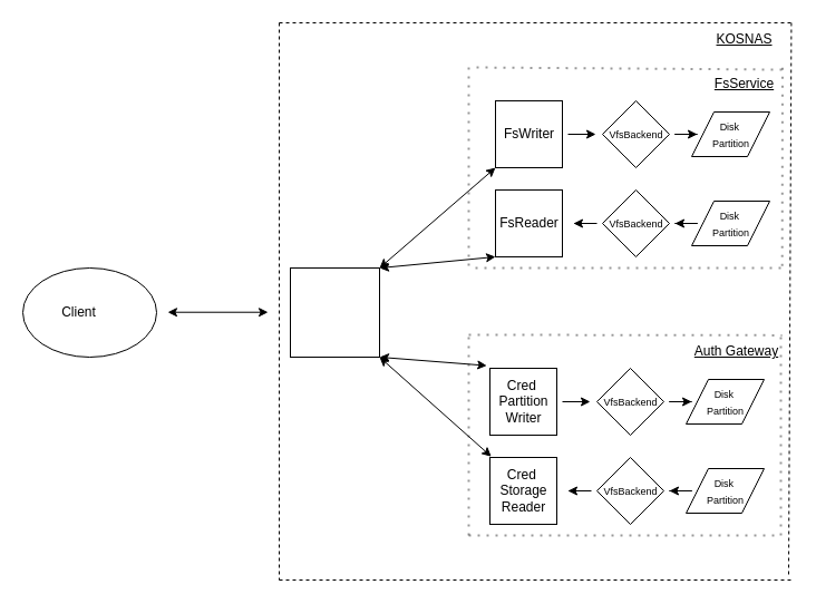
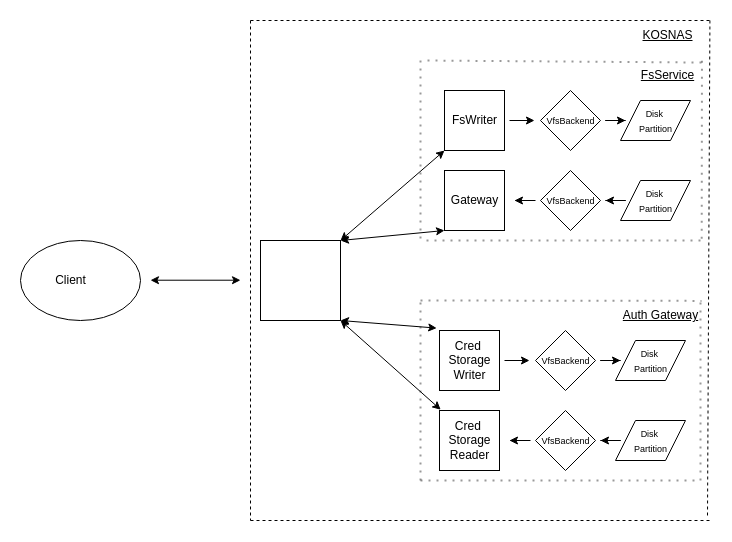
  <mxCell id="0" />
  <mxCell id="1" parent="0" />
  <mxCell id="2" value="" style="whiteSpace=wrap;html=1;aspect=fixed;" parent="1" vertex="1"><mxGeometry x="260" y="240" width="80" height="80" as="geometry" /></mxCell>
  <mxCell id="3" value="" style="endArrow=classic;startArrow=classic;html=1;rounded=0;" parent="1" edge="1"><mxGeometry width="50" height="50" relative="1" as="geometry"><mxPoint x="150" y="279.71" as="sourcePoint" /><mxPoint x="240" y="279.71" as="targetPoint" /></mxGeometry></mxCell>
  <mxCell id="4" value="" style="endArrow=none;dashed=1;html=1;rounded=0;" parent="1" edge="1"><mxGeometry width="50" height="50" relative="1" as="geometry"><mxPoint x="250" y="20" as="sourcePoint" /><mxPoint x="250" y="520" as="targetPoint" /></mxGeometry></mxCell>
  <mxCell id="5" value="" style="ellipse;whiteSpace=wrap;html=1;" parent="1" vertex="1"><mxGeometry y="240" width="120" height="80" as="geometry" x="20" /></mxCell>
  <mxCell id="6" value="Client" style="text;html=1;align=center;verticalAlign=middle;resizable=0;points=[];autosize=1;strokeColor=none;fillColor=none;" parent="1" vertex="1"><mxGeometry x="45" y="265" width="50" height="30" as="geometry" /></mxCell>
  <mxCell id="7" value="" style="whiteSpace=wrap;html=1;aspect=fixed;" parent="1" vertex="1"><mxGeometry x="444" y="90" width="60" height="60" as="geometry" /></mxCell>
  <mxCell id="8" value="" style="whiteSpace=wrap;html=1;aspect=fixed;" parent="1" vertex="1"><mxGeometry x="444" y="170" width="60" height="60" as="geometry" /></mxCell>
  <mxCell id="9" value="" style="rhombus;whiteSpace=wrap;html=1;" parent="1" vertex="1"><mxGeometry x="540" y="90" width="60" height="60" as="geometry" /></mxCell>
  <mxCell id="10" value="" style="rhombus;whiteSpace=wrap;html=1;" parent="1" vertex="1"><mxGeometry x="540" y="170" width="60" height="60" as="geometry" /></mxCell>
  <mxCell id="11" value="" style="shape=parallelogram;perimeter=parallelogramPerimeter;whiteSpace=wrap;html=1;fixedSize=1;" parent="1" vertex="1"><mxGeometry x="620" y="100" width="70" height="40" as="geometry" /></mxCell>
  <mxCell id="12" value="" style="shape=parallelogram;perimeter=parallelogramPerimeter;whiteSpace=wrap;html=1;fixedSize=1;" parent="1" vertex="1"><mxGeometry x="620" y="180" width="70" height="40" as="geometry" /></mxCell>
  <mxCell id="13" value="" style="edgeStyle=orthogonalEdgeStyle;rounded=0;orthogonalLoop=1;jettySize=auto;html=1;" parent="1" edge="1"><mxGeometry relative="1" as="geometry"><mxPoint x="534" y="120" as="targetPoint" /><mxPoint x="509" y="120" as="sourcePoint" /></mxGeometry></mxCell>
- <mxCell id="14" value="FsReader" style="text;html=1;align=center;verticalAlign=middle;resizable=0;points=[];autosize=1;strokeColor=none;fillColor=none;" parent="1" vertex="1"><mxGeometry x="434" y="185" width="80" height="30" as="geometry" /></mxCell>
+ <mxCell id="14" value="Gateway" style="text;html=1;align=center;verticalAlign=middle;resizable=0;points=[];autosize=1;strokeColor=none;fillColor=none;" parent="1" vertex="1"><mxGeometry x="434" y="185" width="80" height="30" as="geometry" /></mxCell>
  <mxCell id="15" value="" style="endArrow=none;dashed=1;html=1;dashPattern=1 3;strokeWidth=2;rounded=0;opacity=40;" parent="1" edge="1"><mxGeometry width="50" height="50" relative="1" as="geometry"><mxPoint x="420" y="60" as="sourcePoint" /><mxPoint x="420" y="240" as="targetPoint" /></mxGeometry></mxCell>
  <mxCell id="16" value="" style="endArrow=none;dashed=1;html=1;dashPattern=1 3;strokeWidth=2;rounded=0;opacity=40;exitX=0.891;exitY=0.01;exitDx=0;exitDy=0;exitPerimeter=0;" parent="1" edge="1"><mxGeometry width="50" height="50" relative="1" as="geometry"><mxPoint x="701.48" y="60.3" as="sourcePoint" /><mxPoint x="701.2" y="240" as="targetPoint" /></mxGeometry></mxCell>
  <mxCell id="17" value="" style="endArrow=none;dashed=1;html=1;dashPattern=1 3;strokeWidth=2;rounded=0;opacity=40;" parent="1" edge="1"><mxGeometry width="50" height="50" relative="1" as="geometry"><mxPoint x="700" y="240" as="sourcePoint" /><mxPoint x="420" y="240" as="targetPoint" /></mxGeometry></mxCell>
  <mxCell id="18" value="" style="endArrow=none;dashed=1;html=1;dashPattern=1 3;strokeWidth=2;rounded=0;opacity=40;exitX=0.925;exitY=0.067;exitDx=0;exitDy=0;exitPerimeter=0;" parent="1" edge="1" source="19"><mxGeometry width="50" height="50" relative="1" as="geometry"><mxPoint x="782" y="60" as="sourcePoint" /><mxPoint x="422" y="60" as="targetPoint" /></mxGeometry></mxCell>
  <mxCell id="19" value="FsService" style="text;html=1;align=center;verticalAlign=middle;resizable=0;points=[];autosize=1;strokeColor=none;fillColor=none;fontStyle=4" parent="1" vertex="1"><mxGeometry x="627" y="60" width="80" height="30" as="geometry" /></mxCell>
  <mxCell id="20" value="" style="edgeStyle=orthogonalEdgeStyle;rounded=0;orthogonalLoop=1;jettySize=auto;html=1;" parent="1" source="21" target="24" edge="1"><mxGeometry relative="1" as="geometry" /></mxCell>
  <mxCell id="21" value="&lt;font style=&quot;font-size: 9px;&quot;&gt;VfsBackend&lt;/font&gt;" style="text;html=1;align=center;verticalAlign=middle;resizable=0;points=[];autosize=1;strokeColor=none;fillColor=none;" parent="1" vertex="1"><mxGeometry x="535" y="105" width="70" height="30" as="geometry" /></mxCell>
  <mxCell id="22" value="" style="edgeStyle=orthogonalEdgeStyle;rounded=0;orthogonalLoop=1;jettySize=auto;html=1;" parent="1" source="23" edge="1"><mxGeometry relative="1" as="geometry"><mxPoint x="514" y="200" as="targetPoint" /></mxGeometry></mxCell>
  <mxCell id="23" value="&lt;font style=&quot;font-size: 9px;&quot;&gt;VfsBackend&lt;/font&gt;" style="text;html=1;align=center;verticalAlign=middle;resizable=0;points=[];autosize=1;strokeColor=none;fillColor=none;" parent="1" vertex="1"><mxGeometry x="535" y="185" width="70" height="30" as="geometry" /></mxCell>
  <mxCell id="24" value="&lt;font style=&quot;font-size: 9px;&quot;&gt;Disk&lt;/font&gt;&lt;font style=&quot;font-size: 8px;&quot;&gt;&amp;nbsp;&lt;/font&gt;&lt;div&gt;&lt;font style=&quot;font-size: 9px;&quot;&gt;Partition&lt;/font&gt;&lt;/div&gt;" style="text;html=1;align=center;verticalAlign=middle;resizable=0;points=[];autosize=1;strokeColor=none;fillColor=none;" parent="1" vertex="1"><mxGeometry x="625" y="100" width="60" height="40" as="geometry" /></mxCell>
  <mxCell id="25" value="" style="edgeStyle=orthogonalEdgeStyle;rounded=0;orthogonalLoop=1;jettySize=auto;html=1;" parent="1" source="26" target="23" edge="1"><mxGeometry relative="1" as="geometry" /></mxCell>
  <mxCell id="26" value="&lt;font style=&quot;font-size: 9px;&quot;&gt;Disk&lt;/font&gt;&lt;font style=&quot;font-size: 8px;&quot;&gt;&amp;nbsp;&lt;/font&gt;&lt;div&gt;&lt;font style=&quot;font-size: 9px;&quot;&gt;Partition&lt;/font&gt;&lt;/div&gt;" style="text;html=1;align=center;verticalAlign=middle;resizable=0;points=[];autosize=1;strokeColor=none;fillColor=none;" parent="1" vertex="1"><mxGeometry x="625" y="180" width="60" height="40" as="geometry" /></mxCell>
  <mxCell id="27" value="" style="whiteSpace=wrap;html=1;aspect=fixed;" parent="1" vertex="1"><mxGeometry x="439" y="330" width="60" height="60" as="geometry" /></mxCell>
  <mxCell id="28" value="" style="whiteSpace=wrap;html=1;aspect=fixed;" parent="1" vertex="1"><mxGeometry x="439" y="410" width="60" height="60" as="geometry" /></mxCell>
  <mxCell id="29" value="" style="rhombus;whiteSpace=wrap;html=1;" parent="1" vertex="1"><mxGeometry x="535" y="330" width="60" height="60" as="geometry" /></mxCell>
  <mxCell id="30" value="" style="rhombus;whiteSpace=wrap;html=1;" parent="1" vertex="1"><mxGeometry x="535" y="410" width="60" height="60" as="geometry" /></mxCell>
  <mxCell id="31" value="" style="shape=parallelogram;perimeter=parallelogramPerimeter;whiteSpace=wrap;html=1;fixedSize=1;" parent="1" vertex="1"><mxGeometry x="615" y="340" width="70" height="40" as="geometry" /></mxCell>
  <mxCell id="32" value="" style="shape=parallelogram;perimeter=parallelogramPerimeter;whiteSpace=wrap;html=1;fixedSize=1;" parent="1" vertex="1"><mxGeometry x="615" y="420" width="70" height="40" as="geometry" /></mxCell>
  <mxCell id="33" value="" style="edgeStyle=orthogonalEdgeStyle;rounded=0;orthogonalLoop=1;jettySize=auto;html=1;" parent="1" edge="1"><mxGeometry relative="1" as="geometry"><mxPoint x="504" y="360" as="sourcePoint" /><mxPoint x="529" y="360" as="targetPoint" /></mxGeometry></mxCell>
  <mxCell id="34" value="" style="edgeStyle=orthogonalEdgeStyle;rounded=0;orthogonalLoop=1;jettySize=auto;html=1;" parent="1" source="35" target="38" edge="1"><mxGeometry relative="1" as="geometry" /></mxCell>
  <mxCell id="35" value="&lt;font style=&quot;font-size: 9px;&quot;&gt;VfsBackend&lt;/font&gt;" style="text;html=1;align=center;verticalAlign=middle;resizable=0;points=[];autosize=1;strokeColor=none;fillColor=none;" parent="1" vertex="1"><mxGeometry x="530" y="345" width="70" height="30" as="geometry" /></mxCell>
  <mxCell id="36" value="" style="edgeStyle=orthogonalEdgeStyle;rounded=0;orthogonalLoop=1;jettySize=auto;html=1;" parent="1" source="37" edge="1"><mxGeometry relative="1" as="geometry"><mxPoint x="509" y="440" as="targetPoint" /></mxGeometry></mxCell>
  <mxCell id="37" value="&lt;font style=&quot;font-size: 9px;&quot;&gt;VfsBackend&lt;/font&gt;" style="text;html=1;align=center;verticalAlign=middle;resizable=0;points=[];autosize=1;strokeColor=none;fillColor=none;" parent="1" vertex="1"><mxGeometry x="530" y="425" width="70" height="30" as="geometry" /></mxCell>
  <mxCell id="38" value="&lt;font style=&quot;font-size: 9px;&quot;&gt;Disk&lt;/font&gt;&lt;font style=&quot;font-size: 8px;&quot;&gt;&amp;nbsp;&lt;/font&gt;&lt;div&gt;&lt;font style=&quot;font-size: 9px;&quot;&gt;Partition&lt;/font&gt;&lt;/div&gt;" style="text;html=1;align=center;verticalAlign=middle;resizable=0;points=[];autosize=1;strokeColor=none;fillColor=none;" parent="1" vertex="1"><mxGeometry x="620" y="340" width="60" height="40" as="geometry" /></mxCell>
  <mxCell id="39" value="" style="edgeStyle=orthogonalEdgeStyle;rounded=0;orthogonalLoop=1;jettySize=auto;html=1;" parent="1" source="40" target="37" edge="1"><mxGeometry relative="1" as="geometry" /></mxCell>
  <mxCell id="40" value="&lt;font style=&quot;font-size: 9px;&quot;&gt;Disk&lt;/font&gt;&lt;font style=&quot;font-size: 8px;&quot;&gt;&amp;nbsp;&lt;/font&gt;&lt;div&gt;&lt;font style=&quot;font-size: 9px;&quot;&gt;Partition&lt;/font&gt;&lt;/div&gt;" style="text;html=1;align=center;verticalAlign=middle;resizable=0;points=[];autosize=1;strokeColor=none;fillColor=none;" parent="1" vertex="1"><mxGeometry x="620" y="420" width="60" height="40" as="geometry" /></mxCell>
- <mxCell id="41" value="Cred&amp;nbsp;&lt;div&gt;Partition&lt;div&gt;Writer&lt;/div&gt;&lt;/div&gt;" style="text;html=1;align=center;verticalAlign=middle;resizable=0;points=[];autosize=1;strokeColor=none;fillColor=none;" parent="1" vertex="1"><mxGeometry x="434" y="330" width="70" height="60" as="geometry" /></mxCell>
+ <mxCell id="41" value="Cred&amp;nbsp;&lt;div&gt;Storage&lt;div&gt;Writer&lt;/div&gt;&lt;/div&gt;" style="text;html=1;align=center;verticalAlign=middle;resizable=0;points=[];autosize=1;strokeColor=none;fillColor=none;" parent="1" vertex="1"><mxGeometry x="434" y="330" width="70" height="60" as="geometry" /></mxCell>
  <mxCell id="42" value="Cred&amp;nbsp;&lt;div&gt;Storage&lt;div&gt;Reader&lt;/div&gt;&lt;/div&gt;" style="text;html=1;align=center;verticalAlign=middle;resizable=0;points=[];autosize=1;strokeColor=none;fillColor=none;" parent="1" vertex="1"><mxGeometry x="434" y="410" width="70" height="60" as="geometry" /></mxCell>
  <mxCell id="43" value="" style="endArrow=none;dashed=1;html=1;dashPattern=1 3;strokeWidth=2;rounded=0;textOpacity=0;opacity=40;" parent="1" edge="1"><mxGeometry width="50" height="50" relative="1" as="geometry"><mxPoint x="420" y="480" as="sourcePoint" /><mxPoint x="420" y="300" as="targetPoint" /></mxGeometry></mxCell>
  <mxCell id="44" value="" style="endArrow=none;dashed=1;html=1;dashPattern=1 3;strokeWidth=2;rounded=0;textOpacity=0;opacity=40;" parent="1" edge="1"><mxGeometry width="50" height="50" relative="1" as="geometry"><mxPoint x="700" y="480" as="sourcePoint" /><mxPoint x="700" y="300" as="targetPoint" /></mxGeometry></mxCell>
  <mxCell id="45" value="" style="endArrow=none;dashed=1;html=1;dashPattern=1 3;strokeWidth=2;rounded=0;textOpacity=90;fontColor=#00FFFF;opacity=40;" parent="1" edge="1"><mxGeometry width="50" height="50" relative="1" as="geometry"><mxPoint x="420" y="480" as="sourcePoint" /><mxPoint x="700" y="480" as="targetPoint" /></mxGeometry></mxCell>
  <mxCell id="46" value="" style="endArrow=none;dashed=1;html=1;dashPattern=1 3;strokeWidth=2;rounded=0;labelBackgroundColor=default;fontColor=default;opacity=40;entryX=0.956;entryY=0.013;entryDx=0;entryDy=0;entryPerimeter=0;" parent="1" edge="1" target="47"><mxGeometry width="50" height="50" relative="1" as="geometry"><mxPoint x="420" y="300" as="sourcePoint" /><mxPoint x="780" y="300" as="targetPoint" /></mxGeometry></mxCell>
  <mxCell id="47" value="Auth Gateway" style="text;html=1;align=center;verticalAlign=middle;resizable=0;points=[];autosize=1;strokeColor=none;fillColor=none;fontStyle=4" parent="1" vertex="1"><mxGeometry x="615" y="300" width="90" height="30" as="geometry" /></mxCell>
  <mxCell id="48" value="" style="endArrow=classic;startArrow=classic;html=1;rounded=0;exitX=1;exitY=1;exitDx=0;exitDy=0;entryX=0.031;entryY=-0.04;entryDx=0;entryDy=0;entryPerimeter=0;" parent="1" source="2" edge="1" target="41"><mxGeometry width="50" height="50" relative="1" as="geometry"><mxPoint x="340" y="340" as="sourcePoint" /><mxPoint x="420" y="400" as="targetPoint" /></mxGeometry></mxCell>
  <mxCell id="49" value="" style="endArrow=none;dashed=1;html=1;rounded=0;" parent="1" edge="1"><mxGeometry width="50" height="50" relative="1" as="geometry"><mxPoint x="250" y="520" as="sourcePoint" /><mxPoint x="710" y="520" as="targetPoint" /></mxGeometry></mxCell>
  <mxCell id="50" value="" style="endArrow=none;dashed=1;html=1;rounded=0;" parent="1" edge="1"><mxGeometry width="50" height="50" relative="1" as="geometry"><mxPoint x="250" y="20" as="sourcePoint" /><mxPoint x="710" y="20" as="targetPoint" /></mxGeometry></mxCell>
  <mxCell id="51" value="" style="endArrow=none;dashed=1;html=1;rounded=0;exitX=1.006;exitY=0.067;exitDx=0;exitDy=0;exitPerimeter=0;" parent="1" edge="1"><mxGeometry width="50" height="50" relative="1" as="geometry"><mxPoint x="709.42" y="20" as="sourcePoint" /><mxPoint x="707" y="517.99" as="targetPoint" /></mxGeometry></mxCell>
  <mxCell id="52" value="KOSNAS" style="text;html=1;align=center;verticalAlign=middle;resizable=0;points=[];autosize=1;strokeColor=none;fillColor=none;fontStyle=4" parent="1" vertex="1"><mxGeometry x="632" y="20" width="70" height="30" as="geometry" /></mxCell>
  <mxCell id="53" value="FsWriter" style="text;html=1;align=center;verticalAlign=middle;resizable=0;points=[];autosize=1;strokeColor=none;fillColor=none;" parent="1" vertex="1"><mxGeometry x="439" y="105" width="70" height="30" as="geometry" /></mxCell>
  <mxCell id="54" value="" style="endArrow=classic;startArrow=classic;html=1;rounded=0;exitX=1;exitY=1;exitDx=0;exitDy=0;entryX=0;entryY=1;entryDx=0;entryDy=0;" parent="1" edge="1" target="7"><mxGeometry width="50" height="50" relative="1" as="geometry"><mxPoint x="340" y="240" as="sourcePoint" /><mxPoint x="420" y="160" as="targetPoint" /></mxGeometry></mxCell>
  <mxCell id="55" value="" style="endArrow=classic;startArrow=classic;html=1;rounded=0;exitX=1;exitY=0;exitDx=0;exitDy=0;entryX=0;entryY=1;entryDx=0;entryDy=0;" edge="1" parent="1" source="2" target="8"><mxGeometry width="50" height="50" relative="1" as="geometry"><mxPoint x="350" y="250" as="sourcePoint" /><mxPoint x="454" y="160" as="targetPoint" /></mxGeometry></mxCell>
  <mxCell id="56" value="" style="endArrow=classic;startArrow=classic;html=1;rounded=0;entryX=0.089;entryY=-0.013;entryDx=0;entryDy=0;entryPerimeter=0;" edge="1" parent="1" target="42"><mxGeometry width="50" height="50" relative="1" as="geometry"><mxPoint x="340" y="320" as="sourcePoint" /><mxPoint x="446" y="338" as="targetPoint" /></mxGeometry></mxCell>
